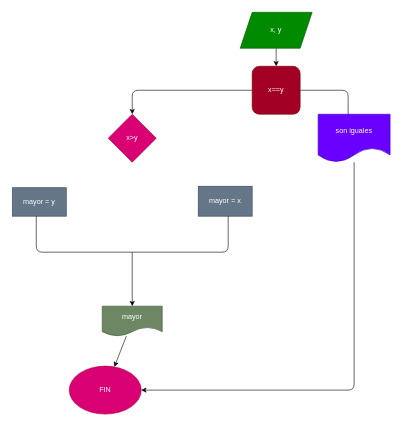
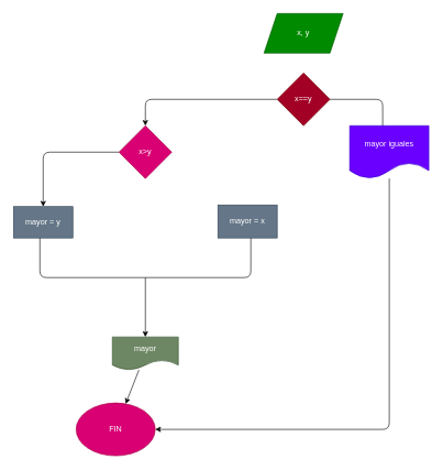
  <mxCell id="0" />
  <mxCell id="1" parent="0" />
- <mxCell id="2" style="edgeStyle=none;html=1;entryX=0.5;entryY=0;entryDx=0;entryDy=0;" parent="1" source="3" target="6" edge="1"><mxGeometry relative="1" as="geometry" /></mxCell>
  <mxCell id="3" value="x, y" style="shape=parallelogram;perimeter=parallelogramPerimeter;whiteSpace=wrap;html=1;fixedSize=1;fillColor=#008a00;fontColor=#ffffff;strokeColor=#005700;" parent="1" vertex="1"><mxGeometry x="400" y="20" width="120" height="60" as="geometry" /></mxCell>
  <mxCell id="4" style="edgeStyle=none;html=1;" parent="1" source="6" edge="1"><mxGeometry relative="1" as="geometry"><Array as="points"><mxPoint x="220" y="150" /></Array><mxPoint x="220" y="190" as="targetPoint" /></mxGeometry></mxCell>
  <mxCell id="5" style="edgeStyle=none;html=1;entryX=0.5;entryY=0;entryDx=0;entryDy=0;" parent="1" source="6" edge="1"><mxGeometry relative="1" as="geometry"><Array as="points"><mxPoint x="580" y="150" /></Array><mxPoint x="580" y="200" as="targetPoint" /></mxGeometry></mxCell>
- <mxCell id="6" value="x==y" style="whiteSpace=wrap;html=1;fillColor=#a20025;fontColor=#ffffff;strokeColor=#6F0000;rounded=1;" parent="1" vertex="1"><mxGeometry x="420" y="110" width="80" height="80" as="geometry" /></mxCell>
+ <mxCell id="6" value="x==y" style="rhombus;whiteSpace=wrap;html=1;fillColor=#a20025;fontColor=#ffffff;strokeColor=#6F0000;" parent="1" vertex="1"><mxGeometry x="420" y="110" width="80" height="80" as="geometry" /></mxCell>
  <mxCell id="7" style="edgeStyle=none;html=1;" parent="1" source="8" target="9" edge="1"><mxGeometry relative="1" as="geometry"><Array as="points"><mxPoint x="590" y="650" /></Array></mxGeometry></mxCell>
- <mxCell id="8" value="son iguales" style="shape=document;whiteSpace=wrap;html=1;boundedLbl=1;fillColor=#6a00ff;fontColor=#ffffff;strokeColor=#3700CC;" parent="1" vertex="1"><mxGeometry x="530" y="190" width="120" height="80" as="geometry" /></mxCell>
+ <mxCell id="8" value="mayor iguales" style="shape=document;whiteSpace=wrap;html=1;boundedLbl=1;fillColor=#6a00ff;fontColor=#ffffff;strokeColor=#3700CC;" parent="1" vertex="1"><mxGeometry x="530" y="190" width="120" height="80" as="geometry" /></mxCell>
  <mxCell id="9" value="FIN" style="ellipse;whiteSpace=wrap;html=1;fillColor=#d80073;fontColor=#ffffff;strokeColor=#A50040;" parent="1" vertex="1"><mxGeometry x="115" y="610" width="120" height="80" as="geometry" /></mxCell>
+ <mxCell id="10" value="" style="edgeStyle=none;html=1;" edge="1" parent="1" source="11" target="13"><mxGeometry relative="1" as="geometry"><Array as="points"><mxPoint x="65" y="230" /></Array></mxGeometry></mxCell>
  <mxCell id="11" value="x&amp;gt;y" style="rhombus;whiteSpace=wrap;html=1;fillColor=#d80073;fontColor=#ffffff;strokeColor=#A50040;" vertex="1" parent="1"><mxGeometry x="180" y="190" width="80" height="80" as="geometry" /></mxCell>
  <mxCell id="12" value="mayor = x" style="rounded=0;whiteSpace=wrap;html=1;fillColor=#647687;fontColor=#ffffff;strokeColor=#314354;" vertex="1" parent="1"><mxGeometry x="330" y="310" width="90" height="50" as="geometry" /></mxCell>
  <mxCell id="13" value="mayor = y" style="whiteSpace=wrap;html=1;fillColor=#647687;fontColor=#ffffff;strokeColor=#314354;" vertex="1" parent="1"><mxGeometry x="20" y="312.5" width="90" height="47.5" as="geometry" /></mxCell>
  <mxCell id="14" value="" style="endArrow=none;html=1;" edge="1" parent="1"><mxGeometry width="50" height="50" relative="1" as="geometry"><mxPoint x="220" y="420" as="sourcePoint" /><mxPoint x="380" y="360" as="targetPoint" /><Array as="points"><mxPoint x="380" y="420" /></Array></mxGeometry></mxCell>
  <mxCell id="15" value="" style="endArrow=none;html=1;" edge="1" parent="1"><mxGeometry width="50" height="50" relative="1" as="geometry"><mxPoint x="220" y="420" as="sourcePoint" /><mxPoint x="60" y="360" as="targetPoint" /><Array as="points"><mxPoint x="60" y="420" /></Array></mxGeometry></mxCell>
  <mxCell id="16" value="" style="endArrow=classic;html=1;entryX=0.5;entryY=0;entryDx=0;entryDy=0;" edge="1" parent="1" target="18"><mxGeometry width="50" height="50" relative="1" as="geometry"><mxPoint x="220" y="420" as="sourcePoint" /><mxPoint x="220" y="500" as="targetPoint" /></mxGeometry></mxCell>
  <mxCell id="17" value="" style="edgeStyle=none;html=1;" edge="1" parent="1" source="18" target="9"><mxGeometry relative="1" as="geometry" /></mxCell>
  <mxCell id="18" value="mayor" style="shape=document;whiteSpace=wrap;html=1;boundedLbl=1;fillColor=#6d8764;fontColor=#ffffff;strokeColor=#3A5431;" vertex="1" parent="1"><mxGeometry x="170" y="510" width="100" height="50" as="geometry" /></mxCell>
